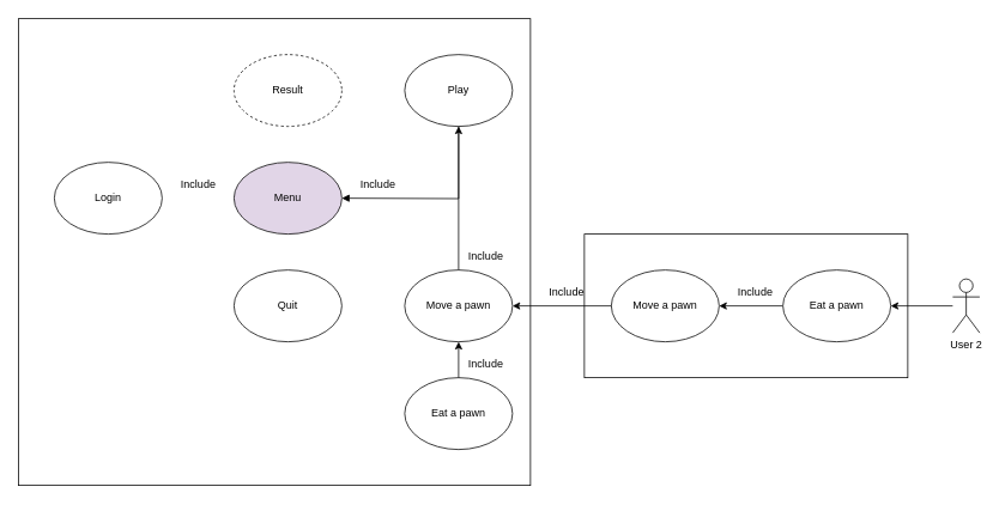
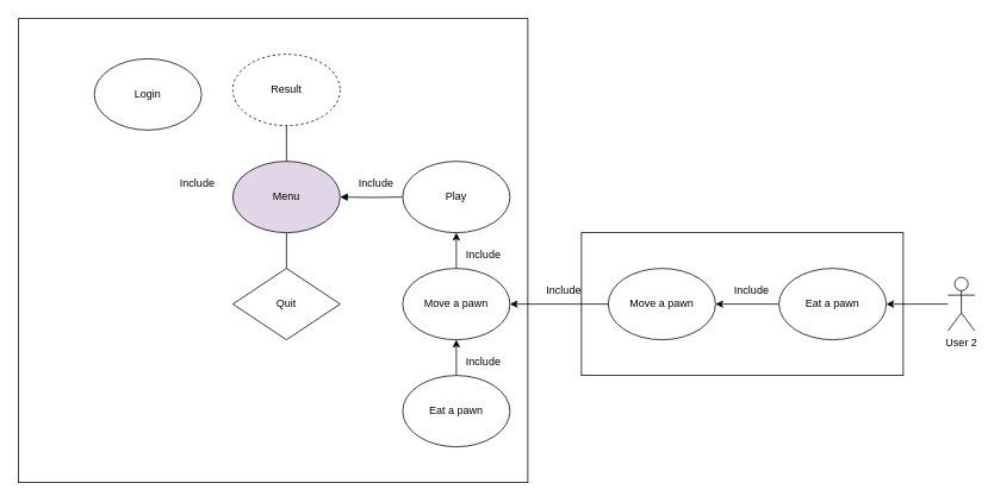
  <mxCell id="0" />
  <mxCell id="1" parent="0" />
  <mxCell id="2" value="" style="rounded=0;whiteSpace=wrap;html=1;" parent="1" vertex="1"><mxGeometry x="650" y="260" width="360" height="160" as="geometry" /></mxCell>
  <mxCell id="3" value="" style="rounded=0;whiteSpace=wrap;html=1;" parent="1" vertex="1"><mxGeometry x="20" y="20" width="570" height="520" as="geometry" /></mxCell>
- <mxCell id="4" value="Play" style="ellipse;whiteSpace=wrap;html=1;" parent="1" vertex="1"><mxGeometry x="450" y="60" width="120" height="80" as="geometry" /></mxCell>
- <mxCell id="5" value="Login" style="ellipse;whiteSpace=wrap;html=1;" parent="1" vertex="1"><mxGeometry x="60" y="180" width="120" height="80" as="geometry" /></mxCell>
- <mxCell id="6" value="Quit" style="ellipse;whiteSpace=wrap;html=1;" parent="1" vertex="1"><mxGeometry x="260" y="300" width="120" height="80" as="geometry" /></mxCell>
+ <mxCell id="4" value="Play" style="ellipse;whiteSpace=wrap;html=1;" parent="1" vertex="1"><mxGeometry x="450" y="180" width="120" height="80" as="geometry" /></mxCell>
+ <mxCell id="5" value="Login" style="ellipse;whiteSpace=wrap;html=1;" parent="1" vertex="1"><mxGeometry x="105" y="65" width="120" height="80" as="geometry" /></mxCell>
+ <mxCell id="6" value="Quit" style="rhombus;whiteSpace=wrap;html=1;" parent="1" vertex="1"><mxGeometry x="260" y="300" width="120" height="80" as="geometry" /></mxCell>
  <mxCell id="7" value="" style="edgeStyle=orthogonalEdgeStyle;rounded=0;orthogonalLoop=1;jettySize=auto;html=1;startArrow=block;startFill=1;endArrow=none;endFill=0;" parent="1" target="4" edge="1"><mxGeometry relative="1" as="geometry"><mxPoint x="380" y="220" as="sourcePoint" /></mxGeometry></mxCell>
  <mxCell id="8" value="Result" style="ellipse;whiteSpace=wrap;html=1;dashed=1;" parent="1" vertex="1"><mxGeometry x="260" y="60" width="120" height="80" as="geometry" /></mxCell>
+ <mxCell id="9" value="" style="edgeStyle=orthogonalEdgeStyle;rounded=0;orthogonalLoop=1;jettySize=auto;html=1;endArrow=none;endFill=0;" parent="1" source="11" target="8" edge="1"><mxGeometry relative="1" as="geometry" /></mxCell>
+ <mxCell id="10" value="" style="edgeStyle=orthogonalEdgeStyle;rounded=0;orthogonalLoop=1;jettySize=auto;html=1;endArrow=none;endFill=0;" parent="1" source="11" target="6" edge="1"><mxGeometry relative="1" as="geometry" /></mxCell>
  <mxCell id="11" value="Menu" style="ellipse;whiteSpace=wrap;html=1;fillColor=#e1d5e7;" parent="1" vertex="1"><mxGeometry x="260" y="180" width="120" height="80" as="geometry" /></mxCell>
  <mxCell id="12" value="Include" style="text;html=1;align=center;verticalAlign=middle;resizable=0;points=[];autosize=1;strokeColor=none;fillColor=none;" parent="1" vertex="1"><mxGeometry x="190" y="190" width="60" height="30" as="geometry" /></mxCell>
  <mxCell id="13" value="Include" style="text;html=1;align=center;verticalAlign=middle;resizable=0;points=[];autosize=1;strokeColor=none;fillColor=none;" parent="1" vertex="1"><mxGeometry x="390" y="190" width="60" height="30" as="geometry" /></mxCell>
  <mxCell id="14" value="" style="edgeStyle=orthogonalEdgeStyle;rounded=0;orthogonalLoop=1;jettySize=auto;html=1;" parent="1" source="15" target="18" edge="1"><mxGeometry relative="1" as="geometry" /></mxCell>
  <mxCell id="15" value="Eat a pawn" style="ellipse;whiteSpace=wrap;html=1;" parent="1" vertex="1"><mxGeometry x="871" y="300" width="120" height="80" as="geometry" /></mxCell>
  <mxCell id="16" value="" style="edgeStyle=orthogonalEdgeStyle;rounded=0;orthogonalLoop=1;jettySize=auto;html=1;startArrow=none;startFill=0;endArrow=classic;endFill=1;" parent="1" source="17" target="15" edge="1"><mxGeometry relative="1" as="geometry" /></mxCell>
  <mxCell id="17" value="User 2" style="shape=umlActor;verticalLabelPosition=bottom;verticalAlign=top;html=1;outlineConnect=0;" parent="1" vertex="1"><mxGeometry x="1060" y="310" width="30" height="60" as="geometry" /></mxCell>
  <mxCell id="18" value="Move a pawn" style="ellipse;whiteSpace=wrap;html=1;" parent="1" vertex="1"><mxGeometry x="680" y="300" width="120" height="80" as="geometry" /></mxCell>
  <mxCell id="19" value="Include" style="text;html=1;align=center;verticalAlign=middle;resizable=0;points=[];autosize=1;strokeColor=none;fillColor=none;" parent="1" vertex="1"><mxGeometry x="810" y="310" width="60" height="30" as="geometry" /></mxCell>
  <mxCell id="20" value="Eat a pawn" style="ellipse;whiteSpace=wrap;html=1;" parent="1" vertex="1"><mxGeometry x="450" y="420" width="120" height="80" as="geometry" /></mxCell>
  <mxCell id="21" value="Include" style="text;html=1;align=center;verticalAlign=middle;resizable=0;points=[];autosize=1;strokeColor=none;fillColor=none;" parent="1" vertex="1"><mxGeometry x="510" y="270" width="60" height="30" as="geometry" /></mxCell>
  <mxCell id="22" value="" style="edgeStyle=orthogonalEdgeStyle;rounded=0;orthogonalLoop=1;jettySize=auto;html=1;startArrow=none;startFill=0;endArrow=classic;endFill=1;" parent="1" source="25" target="4" edge="1"><mxGeometry relative="1" as="geometry" /></mxCell>
  <mxCell id="23" value="" style="edgeStyle=orthogonalEdgeStyle;rounded=0;orthogonalLoop=1;jettySize=auto;html=1;startArrow=classic;startFill=1;endArrow=none;endFill=0;" parent="1" source="25" target="20" edge="1"><mxGeometry relative="1" as="geometry" /></mxCell>
  <mxCell id="24" value="" style="edgeStyle=orthogonalEdgeStyle;rounded=0;orthogonalLoop=1;jettySize=auto;html=1;startArrow=classic;startFill=1;endArrow=none;endFill=0;" parent="1" source="25" target="18" edge="1"><mxGeometry relative="1" as="geometry" /></mxCell>
  <mxCell id="25" value="Move a pawn" style="ellipse;whiteSpace=wrap;html=1;" parent="1" vertex="1"><mxGeometry x="450" y="300" width="120" height="80" as="geometry" /></mxCell>
  <mxCell id="26" value="Include" style="text;html=1;align=center;verticalAlign=middle;resizable=0;points=[];autosize=1;strokeColor=none;fillColor=none;" parent="1" vertex="1"><mxGeometry x="510" y="390" width="60" height="30" as="geometry" /></mxCell>
  <mxCell id="27" value="Include" style="text;html=1;align=center;verticalAlign=middle;resizable=0;points=[];autosize=1;strokeColor=none;fillColor=none;" parent="1" vertex="1"><mxGeometry x="600" y="310" width="60" height="30" as="geometry" /></mxCell>
